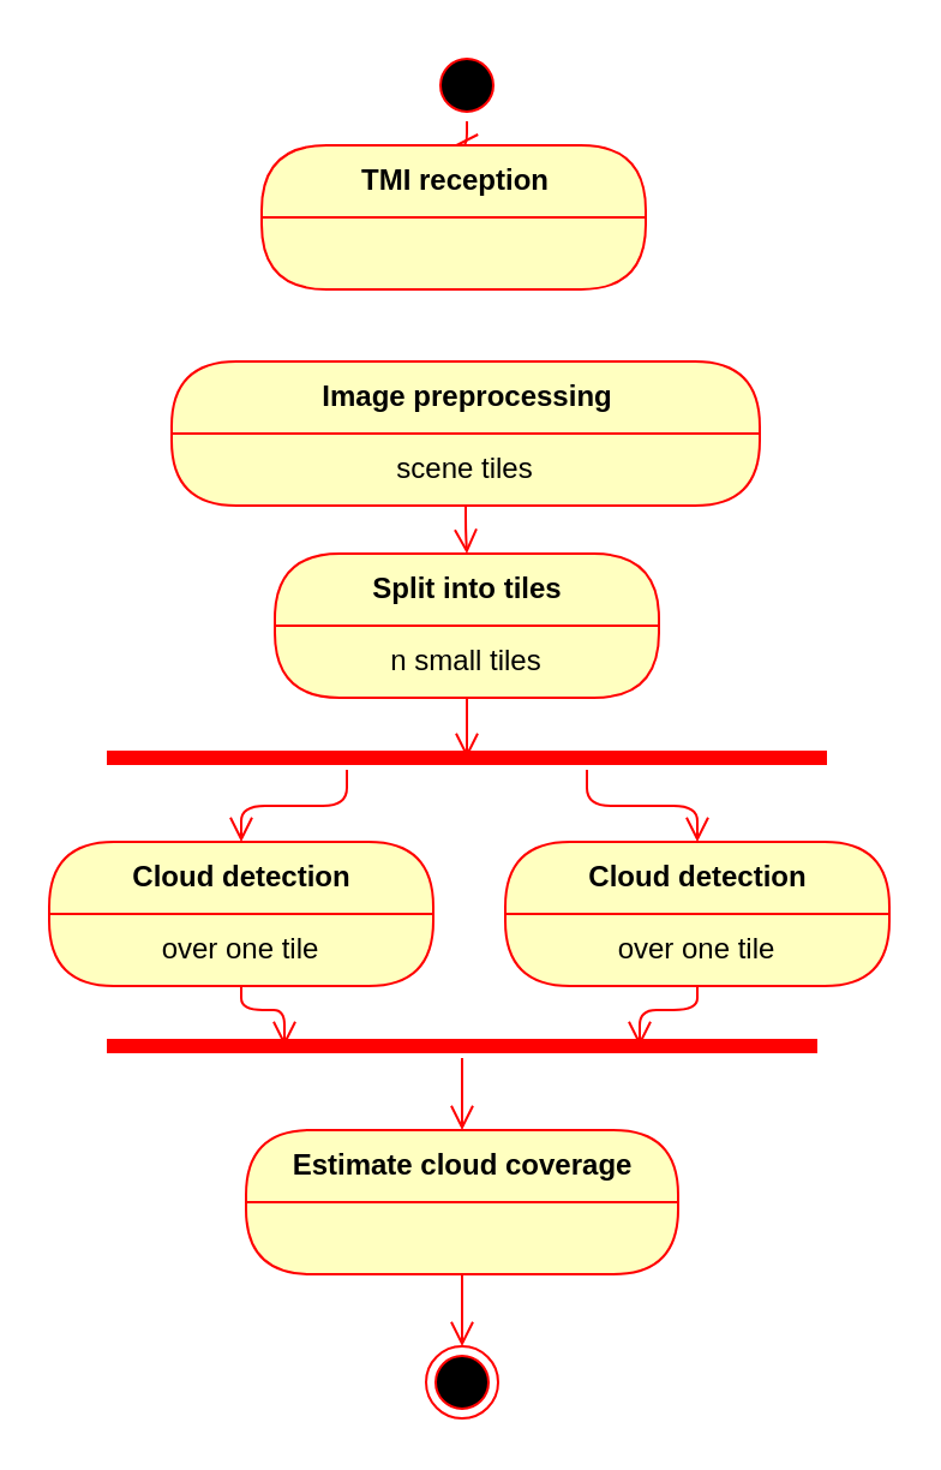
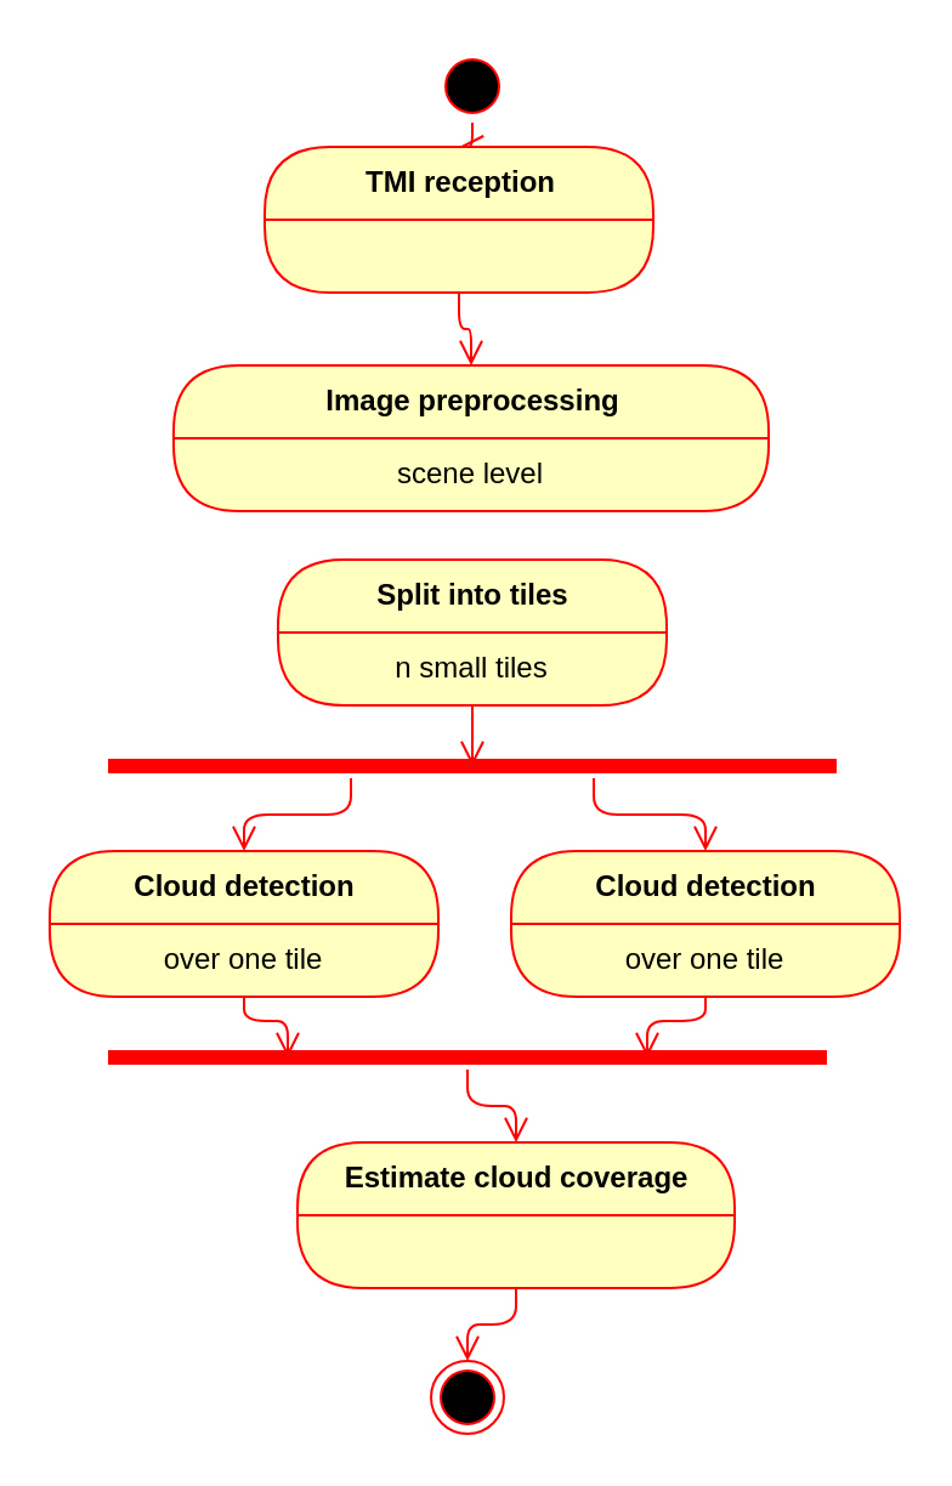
  <mxCell id="0" />
  <mxCell id="1" parent="0" />
  <mxCell id="2" value="" style="ellipse;html=1;shape=startState;fillColor=#000000;strokeColor=#ff0000;" vertex="1" parent="1"><mxGeometry x="179" y="20" width="30" height="30" as="geometry" /></mxCell>
  <mxCell id="3" value="" style="edgeStyle=orthogonalEdgeStyle;html=1;verticalAlign=bottom;endArrow=open;endSize=8;strokeColor=#ff0000;entryX=0.5;entryY=0;entryDx=0;entryDy=0;" edge="1" source="2" parent="1" target="4"><mxGeometry relative="1" as="geometry"><mxPoint x="151" y="70" as="targetPoint" /></mxGeometry></mxCell>
  <mxCell id="4" value="TMI reception" style="swimlane;html=1;fontStyle=1;align=center;verticalAlign=middle;childLayout=stackLayout;horizontal=1;startSize=30;horizontalStack=0;resizeParent=0;resizeLast=1;container=0;fontColor=#000000;collapsible=0;rounded=1;arcSize=30;strokeColor=#ff0000;fillColor=#ffffc0;swimlaneFillColor=#ffffc0;dropTarget=0;" vertex="1" parent="1"><mxGeometry x="108.5" y="60" width="160" height="60" as="geometry" /></mxCell>
+ <mxCell id="5" value="" style="edgeStyle=orthogonalEdgeStyle;html=1;verticalAlign=bottom;endArrow=open;endSize=8;strokeColor=#ff0000;entryX=0.5;entryY=0;entryDx=0;entryDy=0;" edge="1" source="4" parent="1" target="6"><mxGeometry relative="1" as="geometry"><mxPoint x="151" y="190" as="targetPoint" /></mxGeometry></mxCell>
  <mxCell id="6" value="Image preprocessing" style="swimlane;html=1;fontStyle=1;align=center;verticalAlign=middle;childLayout=stackLayout;horizontal=1;startSize=30;horizontalStack=0;resizeParent=0;resizeLast=1;container=0;fontColor=#000000;collapsible=0;rounded=1;arcSize=30;strokeColor=#ff0000;fillColor=#ffffc0;swimlaneFillColor=#ffffc0;dropTarget=0;" vertex="1" parent="1"><mxGeometry x="71" y="150" width="245" height="60" as="geometry" /></mxCell>
- <mxCell id="7" value="scene tiles" style="text;html=1;strokeColor=none;fillColor=none;align=center;verticalAlign=middle;spacingLeft=4;spacingRight=4;whiteSpace=wrap;overflow=hidden;rotatable=0;fontColor=#000000;" vertex="1" parent="6"><mxGeometry y="30" width="245" height="30" as="geometry" /></mxCell>
- <mxCell id="8" value="" style="edgeStyle=orthogonalEdgeStyle;html=1;verticalAlign=bottom;endArrow=open;endSize=8;strokeColor=#ff0000;entryX=0.5;entryY=0;entryDx=0;entryDy=0;" edge="1" source="6" parent="1" target="9"><mxGeometry relative="1" as="geometry"><mxPoint x="193.5" y="315" as="targetPoint" /></mxGeometry></mxCell>
+ <mxCell id="7" value="scene level" style="text;html=1;strokeColor=none;fillColor=none;align=center;verticalAlign=middle;spacingLeft=4;spacingRight=4;whiteSpace=wrap;overflow=hidden;rotatable=0;fontColor=#000000;" vertex="1" parent="6"><mxGeometry y="30" width="245" height="30" as="geometry" /></mxCell>
  <mxCell id="9" value="Split into tiles" style="swimlane;html=1;fontStyle=1;align=center;verticalAlign=middle;childLayout=stackLayout;horizontal=1;startSize=30;horizontalStack=0;resizeParent=0;resizeLast=1;container=0;fontColor=#000000;collapsible=0;rounded=1;arcSize=30;strokeColor=#ff0000;fillColor=#ffffc0;swimlaneFillColor=#ffffc0;dropTarget=0;" vertex="1" parent="1"><mxGeometry x="114" y="230" width="160" height="60" as="geometry" /></mxCell>
  <mxCell id="10" value="n small tiles" style="text;html=1;strokeColor=none;fillColor=none;align=center;verticalAlign=middle;spacingLeft=4;spacingRight=4;whiteSpace=wrap;overflow=hidden;rotatable=0;fontColor=#000000;" vertex="1" parent="9"><mxGeometry y="30" width="160" height="30" as="geometry" /></mxCell>
  <mxCell id="11" value="" style="edgeStyle=orthogonalEdgeStyle;html=1;verticalAlign=bottom;endArrow=open;endSize=8;strokeColor=#ff0000;entryX=0.25;entryY=0.5;entryDx=0;entryDy=0;entryPerimeter=0;" edge="1" source="9" parent="1" target="14"><mxGeometry relative="1" as="geometry"><mxPoint x="193.5" y="430" as="targetPoint" /></mxGeometry></mxCell>
  <mxCell id="12" value="" style="group" vertex="1" connectable="0" parent="1"><mxGeometry x="44" y="310" width="326" height="100" as="geometry" /></mxCell>
  <mxCell id="13" value="" style="shape=line;html=1;strokeWidth=6;strokeColor=#ff0000;" vertex="1" parent="12"><mxGeometry width="200" height="10" as="geometry" /></mxCell>
  <mxCell id="14" value="" style="shape=line;html=1;strokeWidth=6;strokeColor=#ff0000;" vertex="1" parent="12"><mxGeometry x="100" width="200" height="10" as="geometry" /></mxCell>
  <mxCell id="15" value="Cloud detection" style="swimlane;html=1;fontStyle=1;align=center;verticalAlign=middle;childLayout=stackLayout;horizontal=1;startSize=30;horizontalStack=0;resizeParent=0;resizeLast=1;container=0;fontColor=#000000;collapsible=0;rounded=1;arcSize=30;strokeColor=#ff0000;fillColor=#ffffc0;swimlaneFillColor=#ffffc0;dropTarget=0;" vertex="1" parent="12"><mxGeometry x="-24" y="40" width="160" height="60" as="geometry" /></mxCell>
  <mxCell id="16" value="over one tile" style="text;html=1;strokeColor=none;fillColor=none;align=center;verticalAlign=middle;spacingLeft=4;spacingRight=4;whiteSpace=wrap;overflow=hidden;rotatable=0;fontColor=#000000;" vertex="1" parent="15"><mxGeometry y="30" width="160" height="30" as="geometry" /></mxCell>
  <mxCell id="17" value="" style="edgeStyle=orthogonalEdgeStyle;html=1;verticalAlign=bottom;endArrow=open;endSize=8;strokeColor=#ff0000;entryX=0.5;entryY=0;entryDx=0;entryDy=0;" edge="1" source="13" parent="12" target="15"><mxGeometry relative="1" as="geometry"><mxPoint x="99.5" y="200" as="targetPoint" /></mxGeometry></mxCell>
  <mxCell id="18" value="Cloud detection" style="swimlane;html=1;fontStyle=1;align=center;verticalAlign=middle;childLayout=stackLayout;horizontal=1;startSize=30;horizontalStack=0;resizeParent=0;resizeLast=1;container=0;fontColor=#000000;collapsible=0;rounded=1;arcSize=30;strokeColor=#ff0000;fillColor=#ffffc0;swimlaneFillColor=#ffffc0;dropTarget=0;" vertex="1" parent="12"><mxGeometry x="166" y="40" width="160" height="60" as="geometry" /></mxCell>
  <mxCell id="19" value="over one tile" style="text;html=1;strokeColor=none;fillColor=none;align=center;verticalAlign=middle;spacingLeft=4;spacingRight=4;whiteSpace=wrap;overflow=hidden;rotatable=0;fontColor=#000000;" vertex="1" parent="18"><mxGeometry y="30" width="160" height="30" as="geometry" /></mxCell>
  <mxCell id="20" value="" style="edgeStyle=orthogonalEdgeStyle;html=1;verticalAlign=bottom;endArrow=open;endSize=8;strokeColor=#ff0000;entryX=0.5;entryY=0;entryDx=0;entryDy=0;" edge="1" parent="12" source="14" target="18"><mxGeometry relative="1" as="geometry"><mxPoint x="199.5" y="200" as="targetPoint" /></mxGeometry></mxCell>
  <mxCell id="21" value="" style="edgeStyle=orthogonalEdgeStyle;html=1;verticalAlign=bottom;endArrow=open;endSize=8;strokeColor=#ff0000;entryX=0.25;entryY=0.5;entryDx=0;entryDy=0;entryPerimeter=0;" edge="1" source="15" parent="1" target="23"><mxGeometry relative="1" as="geometry"><mxPoint x="100" y="630" as="targetPoint" /></mxGeometry></mxCell>
  <mxCell id="22" value="" style="edgeStyle=orthogonalEdgeStyle;html=1;verticalAlign=bottom;endArrow=open;endSize=8;strokeColor=#ff0000;entryX=0.75;entryY=0.5;entryDx=0;entryDy=0;entryPerimeter=0;" edge="1" parent="1" source="18" target="23"><mxGeometry relative="1" as="geometry"><mxPoint x="300" y="680" as="targetPoint" /></mxGeometry></mxCell>
  <mxCell id="23" value="" style="shape=line;html=1;strokeWidth=6;strokeColor=#ff0000;" vertex="1" parent="1"><mxGeometry x="44" y="430" width="296" height="10" as="geometry" /></mxCell>
  <mxCell id="24" value="" style="edgeStyle=orthogonalEdgeStyle;html=1;verticalAlign=bottom;endArrow=open;endSize=8;strokeColor=#ff0000;entryX=0.5;entryY=0;entryDx=0;entryDy=0;" edge="1" source="23" parent="1" target="25"><mxGeometry relative="1" as="geometry"><mxPoint x="192" y="470" as="targetPoint" /></mxGeometry></mxCell>
- <mxCell id="25" value="Estimate cloud coverage" style="swimlane;html=1;fontStyle=1;align=center;verticalAlign=middle;childLayout=stackLayout;horizontal=1;startSize=30;horizontalStack=0;resizeParent=0;resizeLast=1;container=0;fontColor=#000000;collapsible=0;rounded=1;arcSize=30;strokeColor=#ff0000;fillColor=#ffffc0;swimlaneFillColor=#ffffc0;dropTarget=0;" vertex="1" parent="1"><mxGeometry x="102" y="470" width="180" height="60" as="geometry" /></mxCell>
+ <mxCell id="25" value="Estimate cloud coverage" style="swimlane;html=1;fontStyle=1;align=center;verticalAlign=middle;childLayout=stackLayout;horizontal=1;startSize=30;horizontalStack=0;resizeParent=0;resizeLast=1;container=0;fontColor=#000000;collapsible=0;rounded=1;arcSize=30;strokeColor=#ff0000;fillColor=#ffffc0;swimlaneFillColor=#ffffc0;dropTarget=0;" vertex="1" parent="1"><mxGeometry x="122" y="470" width="180" height="60" as="geometry" /></mxCell>
  <mxCell id="26" value="" style="edgeStyle=orthogonalEdgeStyle;html=1;verticalAlign=bottom;endArrow=open;endSize=8;strokeColor=#ff0000;entryX=0.5;entryY=0;entryDx=0;entryDy=0;" edge="1" source="25" parent="1" target="27"><mxGeometry relative="1" as="geometry"><mxPoint x="190" y="590" as="targetPoint" /></mxGeometry></mxCell>
  <mxCell id="27" value="" style="ellipse;html=1;shape=endState;fillColor=#000000;strokeColor=#ff0000;" vertex="1" parent="1"><mxGeometry x="177" y="560" width="30" height="30" as="geometry" /></mxCell>
